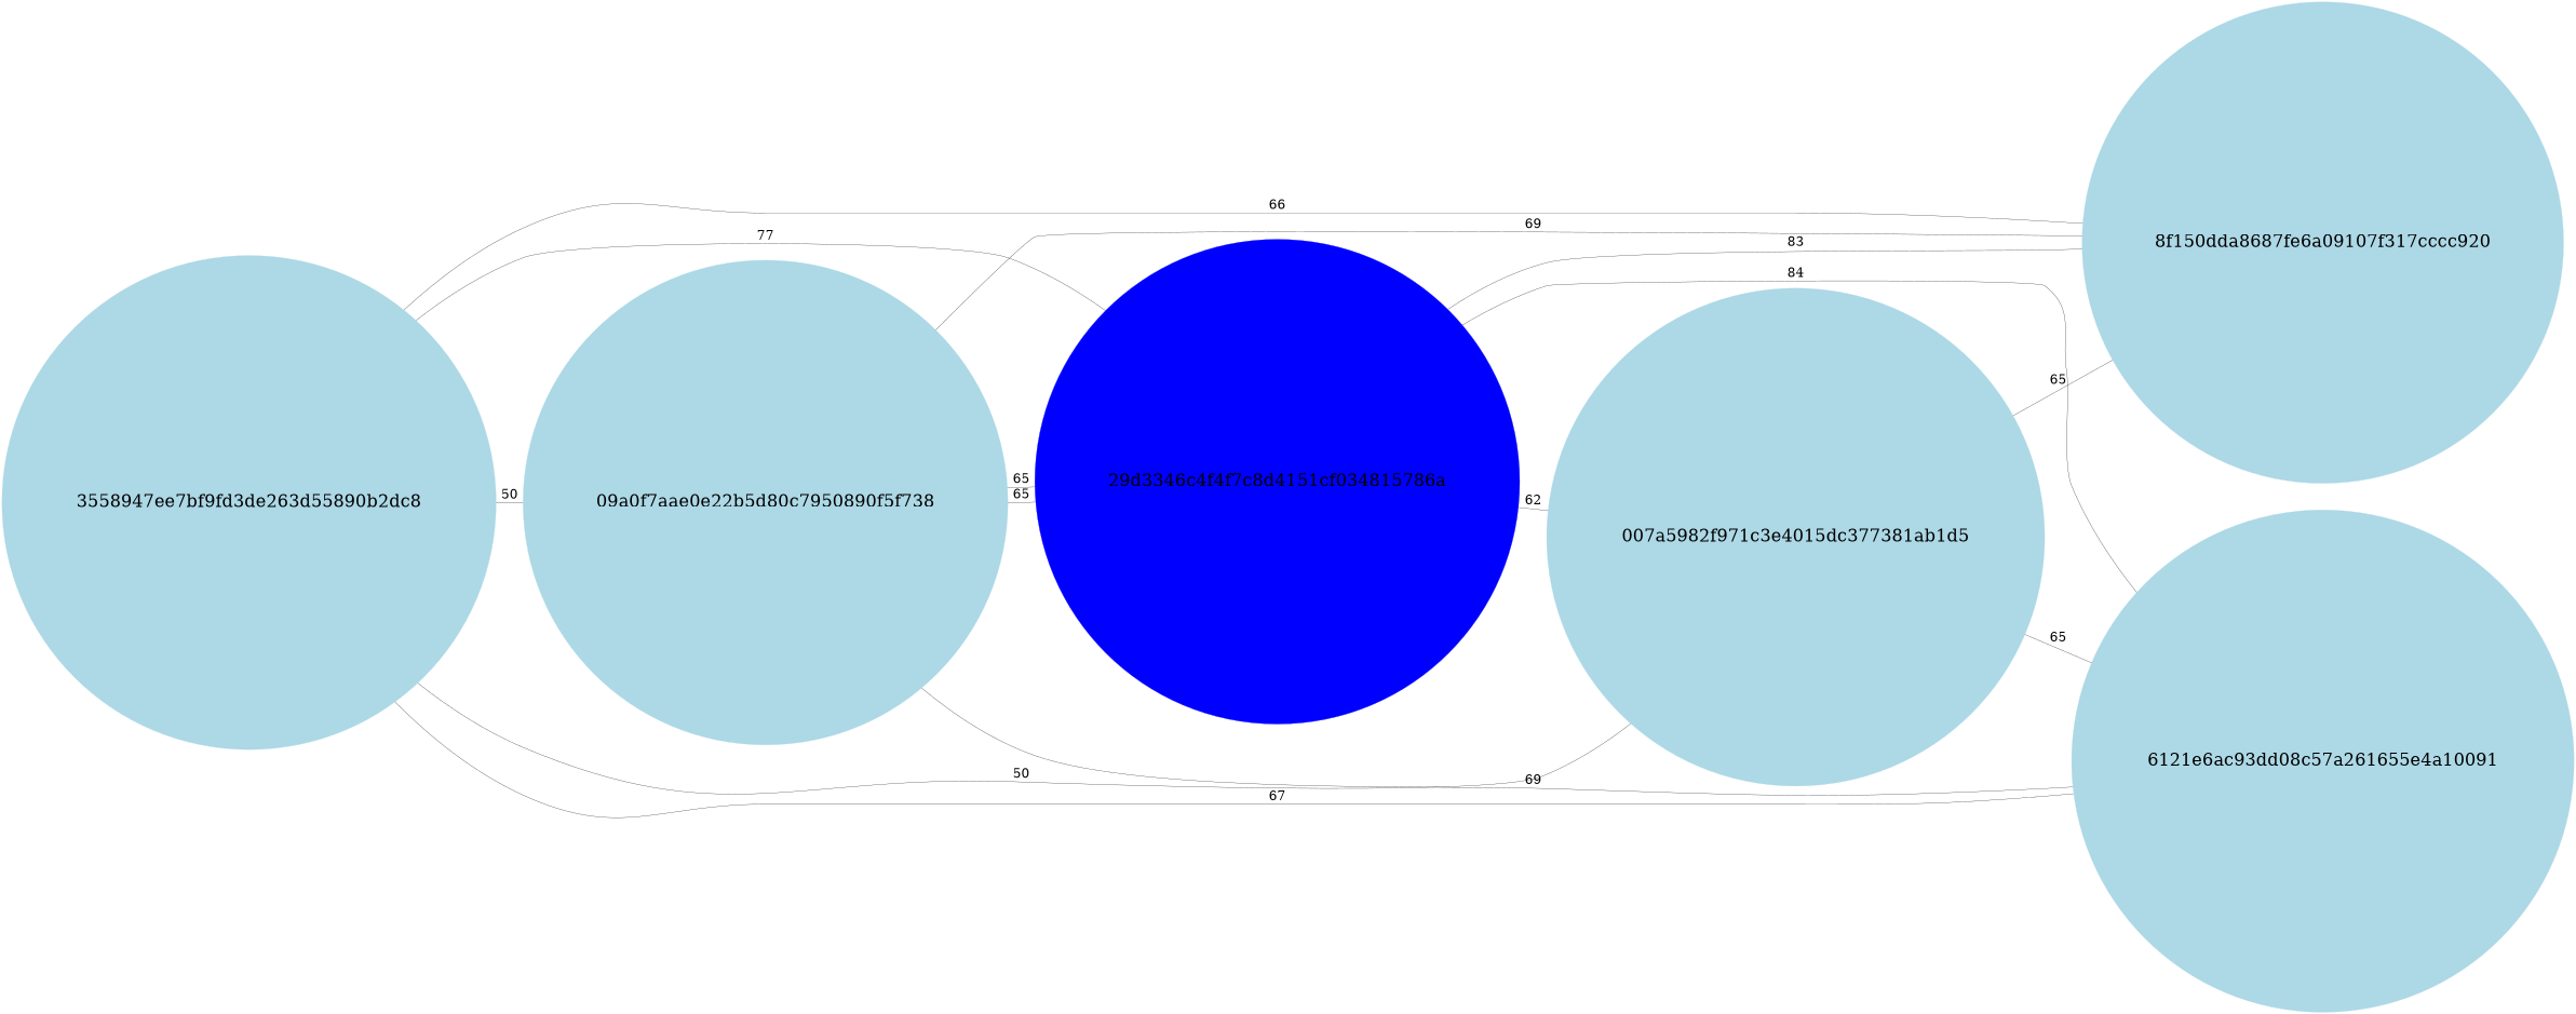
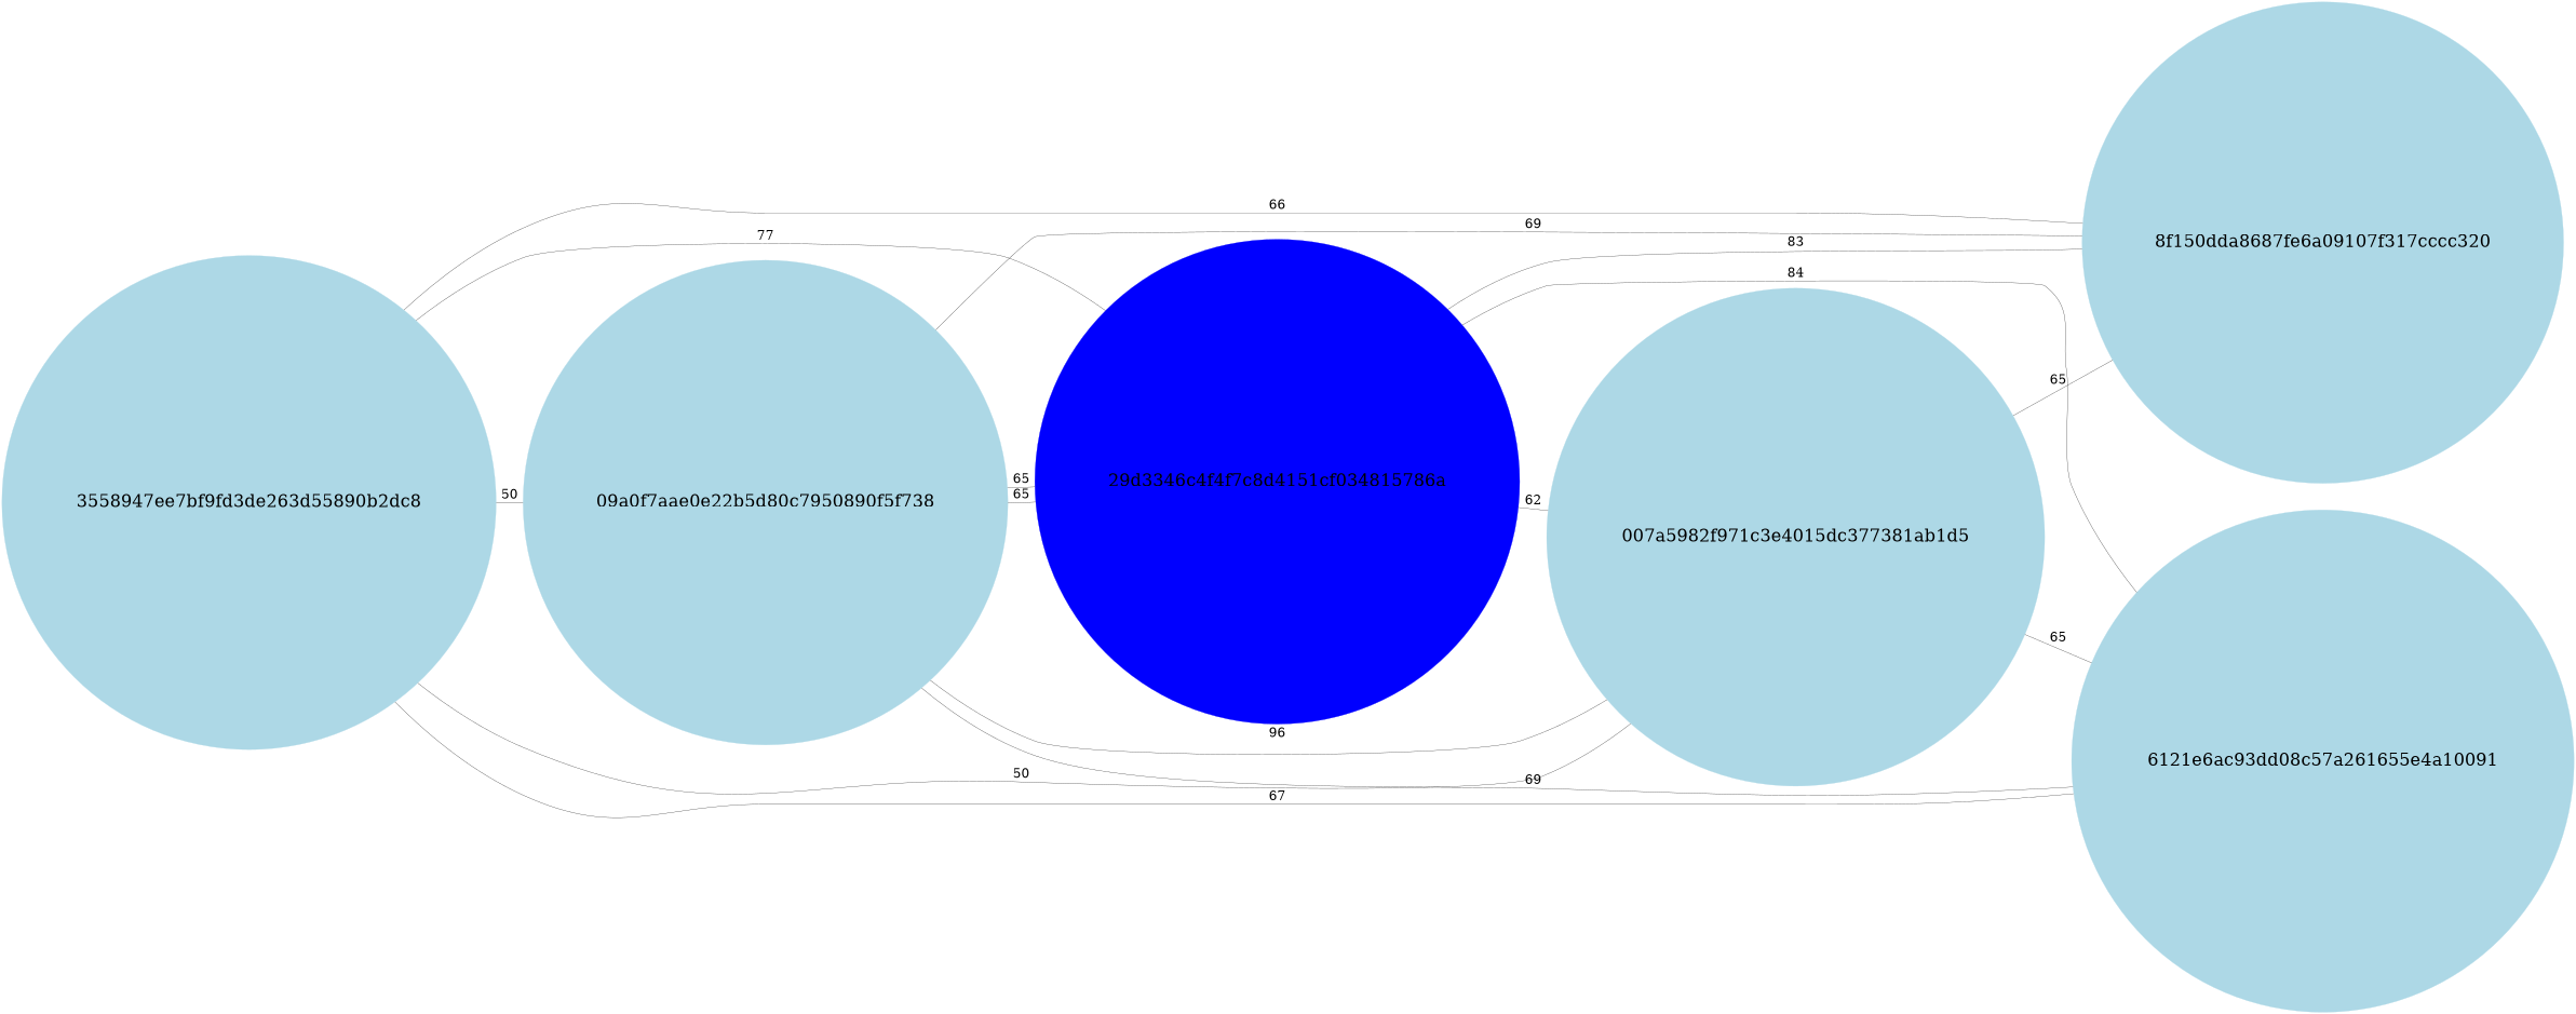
  graph {
    rankdir=LR
    node [color=lightblue fontsize=64 shape=circle style=filled]
    edge [fontsize=48]
    n1 [label="3558947ee7bf9fd3de263d55890b2dc8"]
-   "8f150dda8687fe6a09107f317cccc320" [label="8f150dda8687fe6a09107f317cccc920"]
+   "8f150dda8687fe6a09107f317cccc320"
    n3 [label="09a0f7aae0e22b5d80c7950890f5f738"]
    "6121e6ac93dd08c57a261655e4a10091"
    "29d3346c4f4f7c8d4151cf034815786a" [color=blue]
    "007a5982f971c3e4015dc377381ab1d5"
    n1 -- "8f150dda8687fe6a09107f317cccc320" [label=66]
    n1 -- n3 [label=50]
    n1 -- "6121e6ac93dd08c57a261655e4a10091" [label=67]
    n3 -- "8f150dda8687fe6a09107f317cccc320" [label=69]
    n3 -- "6121e6ac93dd08c57a261655e4a10091" [label=69]
    n3 -- "29d3346c4f4f7c8d4151cf034815786a" [label=65]
    "29d3346c4f4f7c8d4151cf034815786a" -- n1 [label=77]
    "29d3346c4f4f7c8d4151cf034815786a" -- "8f150dda8687fe6a09107f317cccc320" [label=83]
    "29d3346c4f4f7c8d4151cf034815786a" -- n3 [label=65]
    "29d3346c4f4f7c8d4151cf034815786a" -- "6121e6ac93dd08c57a261655e4a10091" [label=84]
    "29d3346c4f4f7c8d4151cf034815786a" -- "007a5982f971c3e4015dc377381ab1d5" [label=62]
    "007a5982f971c3e4015dc377381ab1d5" -- n1 [label=50]
    "007a5982f971c3e4015dc377381ab1d5" -- "8f150dda8687fe6a09107f317cccc320" [label=65]
+   "007a5982f971c3e4015dc377381ab1d5" -- n3 [label=96]
    "007a5982f971c3e4015dc377381ab1d5" -- "6121e6ac93dd08c57a261655e4a10091" [label=65]
  }
